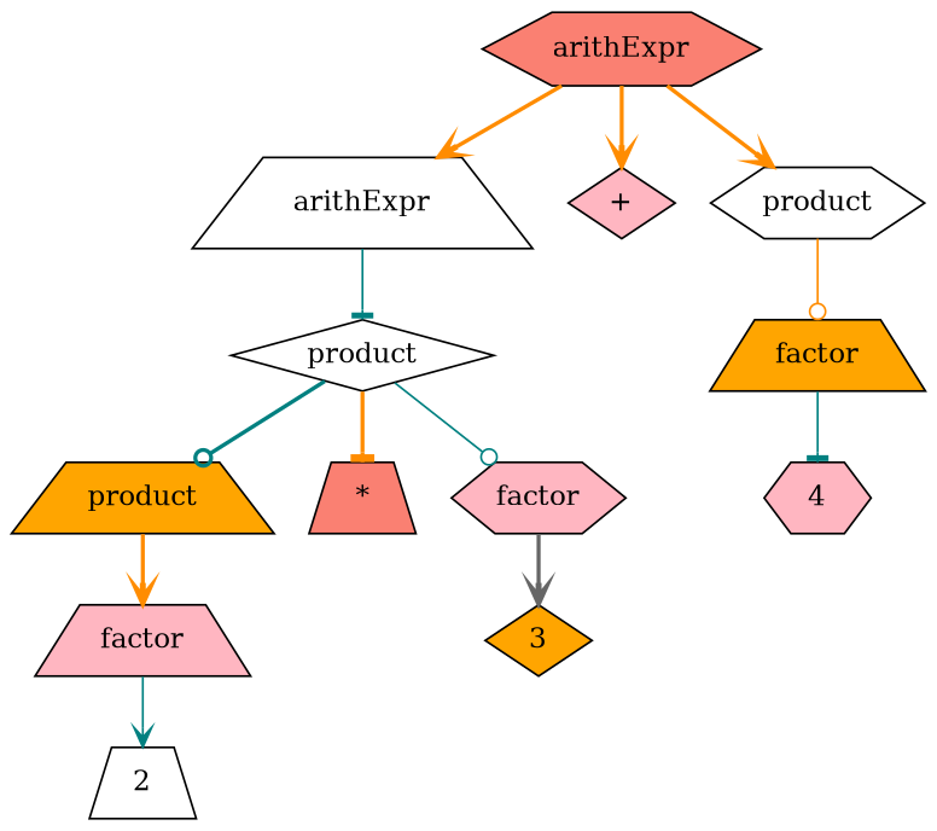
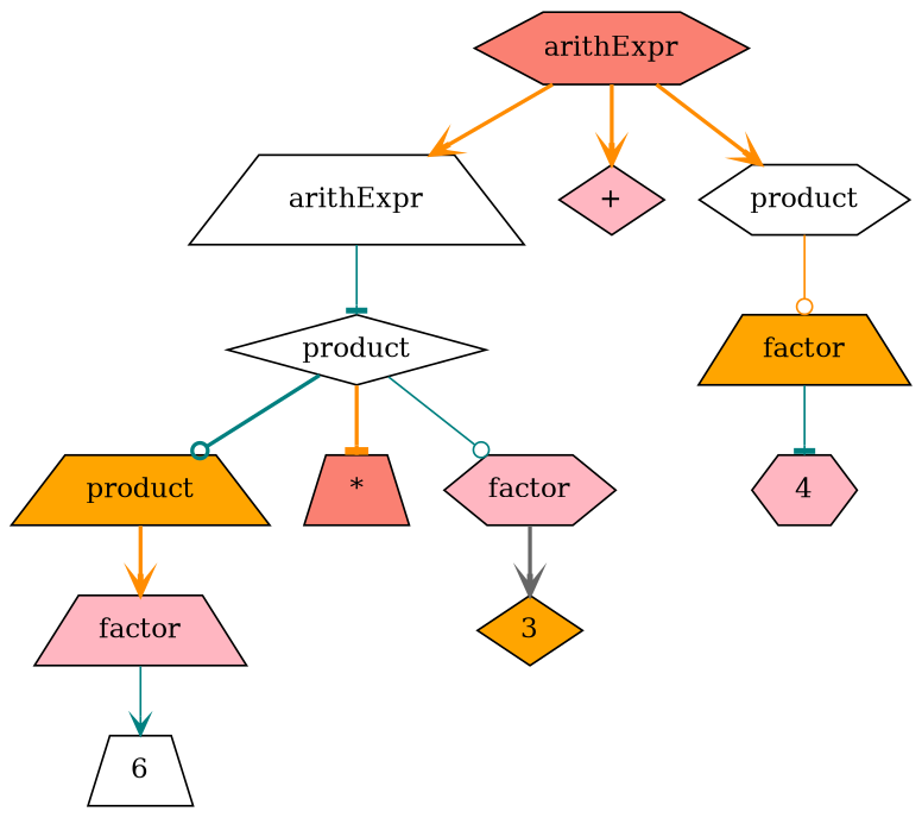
  digraph {
    node [style=filled fillcolor=white shape=trapezium]
    edge [color=darkorange style=bold arrowhead=vee]
    n1 [height=0.4 label=arithExpr width=1.0 fillcolor=salmon shape=hexagon]
    n2 [height=0.4 label=arithExpr width=1.0]
    n3 [label="+" fillcolor=lightpink shape=diamond]
    n4 [label=product shape=hexagon]
    n5 [label=product shape=diamond]
    n6 [label=factor fillcolor=orange]
    n7 [label=product fillcolor=orange]
    n8 [label="*" fillcolor=salmon]
    n9 [label=factor fillcolor=lightpink shape=hexagon]
    n10 [label=factor fillcolor=lightpink]
    n11 [label=3 fillcolor=orange shape=diamond]
-   n12 [label=2]
+   n12 [label=6]
    n13 [label=4 fillcolor=lightpink shape=hexagon]
    n1 -> n2
    n1 -> n3
    n1 -> n4
    n2 -> n5 [color=teal style=solid arrowhead=tee]
    n4 -> n6 [style=solid arrowhead=odot]
    n5 -> n7 [color=teal arrowhead=odot]
    n5 -> n8 [arrowhead=tee]
    n5 -> n9 [color=teal style=solid arrowhead=odot]
    n6 -> n13 [color=teal style=solid arrowhead=tee]
    n7 -> n10
    n9 -> n11 [color=gray40]
    n10 -> n12 [color=teal style=solid]
  }
